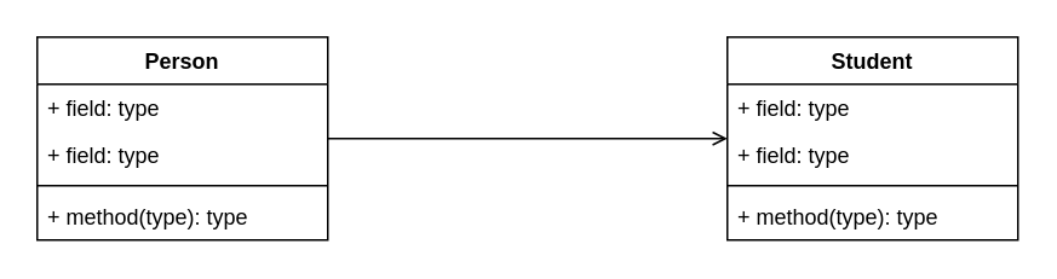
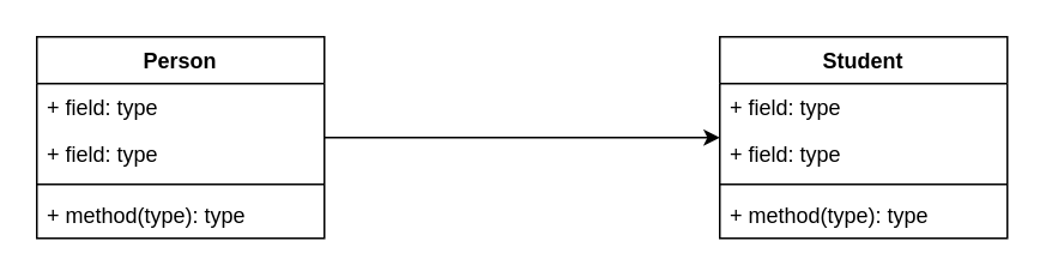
  <mxCell id="0" />
  <mxCell id="1" parent="0" />
- <mxCell id="2" value="" style="edgeStyle=orthogonalEdgeStyle;rounded=0;orthogonalLoop=1;jettySize=auto;html=1;endArrow=open;" edge="1" parent="1" source="3" target="8"><mxGeometry relative="1" as="geometry" /></mxCell>
+ <mxCell id="2" value="" style="edgeStyle=orthogonalEdgeStyle;rounded=0;orthogonalLoop=1;jettySize=auto;html=1;" edge="1" parent="1" source="3" target="8"><mxGeometry relative="1" as="geometry" /></mxCell>
  <mxCell id="3" value="Person" style="swimlane;fontStyle=1;align=center;verticalAlign=top;childLayout=stackLayout;horizontal=1;startSize=26;horizontalStack=0;resizeParent=1;resizeParentMax=0;resizeLast=0;collapsible=1;marginBottom=0;whiteSpace=wrap;html=1;" vertex="1" parent="1"><mxGeometry x="20" y="20" width="160" height="112" as="geometry" /></mxCell>
  <mxCell id="4" value="+ field: type" style="text;strokeColor=none;fillColor=none;align=left;verticalAlign=top;spacingLeft=4;spacingRight=4;overflow=hidden;rotatable=0;points=[[0,0.5],[1,0.5]];portConstraint=eastwest;whiteSpace=wrap;html=1;" vertex="1" parent="3"><mxGeometry y="26" width="160" height="26" as="geometry" /></mxCell>
  <mxCell id="5" value="+ field: type" style="text;strokeColor=none;fillColor=none;align=left;verticalAlign=top;spacingLeft=4;spacingRight=4;overflow=hidden;rotatable=0;points=[[0,0.5],[1,0.5]];portConstraint=eastwest;whiteSpace=wrap;html=1;" vertex="1" parent="3"><mxGeometry y="52" width="160" height="26" as="geometry" /></mxCell>
  <mxCell id="6" value="" style="line;strokeWidth=1;fillColor=none;align=left;verticalAlign=middle;spacingTop=-1;spacingLeft=3;spacingRight=3;rotatable=0;labelPosition=right;points=[];portConstraint=eastwest;strokeColor=inherit;" vertex="1" parent="3"><mxGeometry y="78" width="160" height="8" as="geometry" /></mxCell>
  <mxCell id="7" value="+ method(type): type" style="text;strokeColor=none;fillColor=none;align=left;verticalAlign=top;spacingLeft=4;spacingRight=4;overflow=hidden;rotatable=0;points=[[0,0.5],[1,0.5]];portConstraint=eastwest;whiteSpace=wrap;html=1;" vertex="1" parent="3"><mxGeometry y="86" width="160" height="26" as="geometry" /></mxCell>
  <mxCell id="8" value="Student" style="swimlane;fontStyle=1;align=center;verticalAlign=top;childLayout=stackLayout;horizontal=1;startSize=26;horizontalStack=0;resizeParent=1;resizeParentMax=0;resizeLast=0;collapsible=1;marginBottom=0;whiteSpace=wrap;html=1;" vertex="1" parent="1"><mxGeometry x="400" y="20" width="160" height="112" as="geometry" /></mxCell>
  <mxCell id="9" value="+ field: type" style="text;strokeColor=none;fillColor=none;align=left;verticalAlign=top;spacingLeft=4;spacingRight=4;overflow=hidden;rotatable=0;points=[[0,0.5],[1,0.5]];portConstraint=eastwest;whiteSpace=wrap;html=1;" vertex="1" parent="8"><mxGeometry y="26" width="160" height="26" as="geometry" /></mxCell>
  <mxCell id="10" value="+ field: type" style="text;strokeColor=none;fillColor=none;align=left;verticalAlign=top;spacingLeft=4;spacingRight=4;overflow=hidden;rotatable=0;points=[[0,0.5],[1,0.5]];portConstraint=eastwest;whiteSpace=wrap;html=1;" vertex="1" parent="8"><mxGeometry y="52" width="160" height="26" as="geometry" /></mxCell>
  <mxCell id="11" value="" style="line;strokeWidth=1;fillColor=none;align=left;verticalAlign=middle;spacingTop=-1;spacingLeft=3;spacingRight=3;rotatable=0;labelPosition=right;points=[];portConstraint=eastwest;strokeColor=inherit;" vertex="1" parent="8"><mxGeometry y="78" width="160" height="8" as="geometry" /></mxCell>
  <mxCell id="12" value="+ method(type): type" style="text;strokeColor=none;fillColor=none;align=left;verticalAlign=top;spacingLeft=4;spacingRight=4;overflow=hidden;rotatable=0;points=[[0,0.5],[1,0.5]];portConstraint=eastwest;whiteSpace=wrap;html=1;" vertex="1" parent="8"><mxGeometry y="86" width="160" height="26" as="geometry" /></mxCell>
